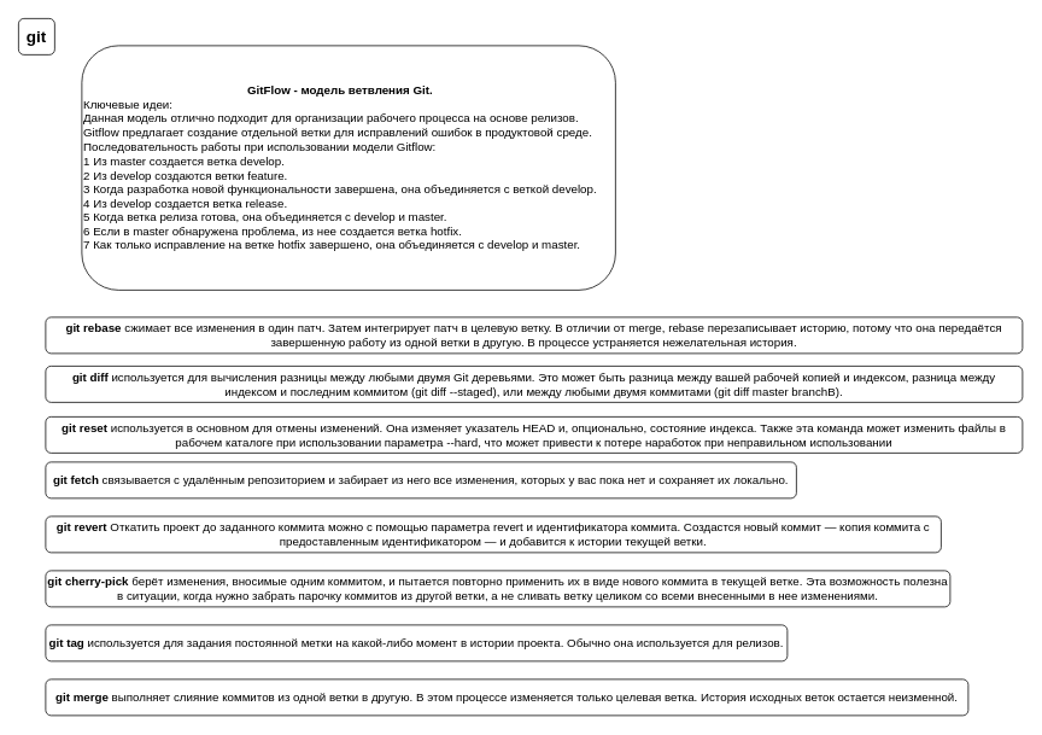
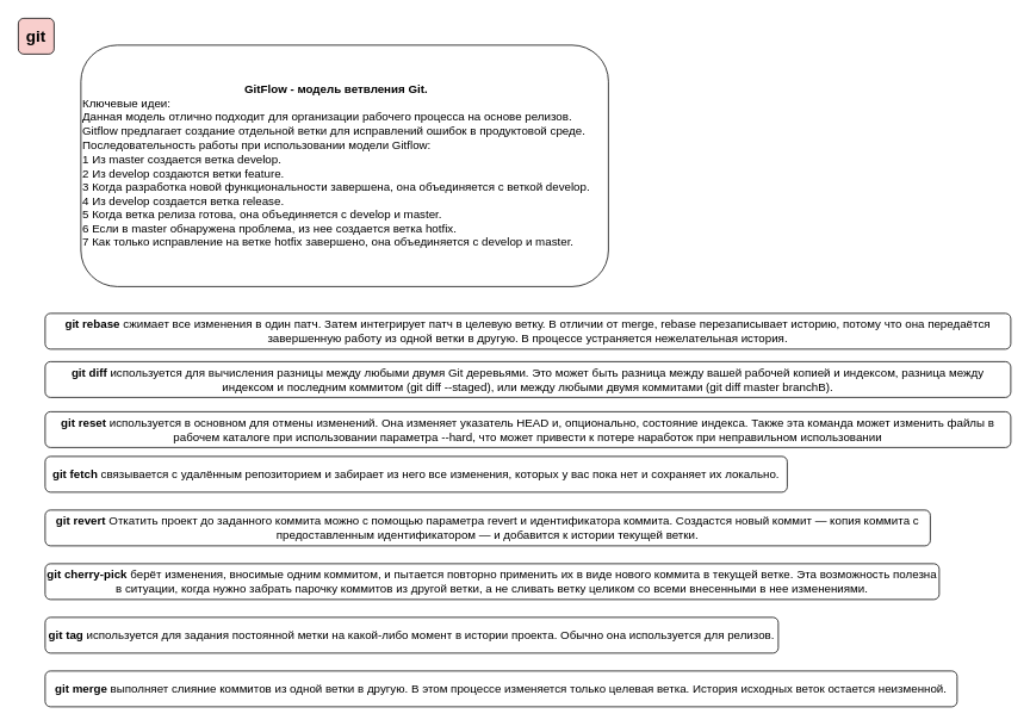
  <mxCell id="0" />
  <mxCell id="1" parent="0" />
- <mxCell id="2" value="git" style="rounded=1;whiteSpace=wrap;html=1;fontStyle=1;fontSize=18;" vertex="1" parent="1"><mxGeometry x="20" y="20" width="40" height="40" as="geometry" /></mxCell>
+ <mxCell id="2" value="git" style="rounded=1;whiteSpace=wrap;html=1;fontStyle=1;fontSize=18;fillColor=#f8cecc;" vertex="1" parent="1"><mxGeometry x="20" y="20" width="40" height="40" as="geometry" /></mxCell>
  <mxCell id="3" value="&lt;div style=&quot;text-align: center;&quot;&gt;&lt;span style=&quot;background-color: initial;&quot;&gt;&lt;b&gt;GitFlow - модель ветвления Git.&lt;/b&gt;&lt;/span&gt;&lt;/div&gt;Ключевые идеи:&lt;br&gt;&#09;&#09;Данная модель отлично подходит для организации рабочего процесса на основе релизов.&lt;br&gt;Gitflow предлагает создание отдельной ветки для исправлений ошибок в продуктовой среде.&lt;br&gt;Последовательность работы при использовании модели Gitflow:&lt;br&gt;&#09;&#09;&#09;1 Из master создается ветка develop.&lt;br&gt;2 Из develop создаются ветки feature.&lt;br&gt;3 Когда разработка новой функциональности завершена, она объединяется с веткой develop.&lt;br&gt;4 Из develop создается ветка release.&lt;br&gt;5 Когда ветка релиза готова, она объединяется с develop и master.&lt;br&gt;6 Если в master обнаружена проблема, из нее создается ветка hotfix.&lt;br&gt;7 Как только исправление на ветке hotfix завершено, она объединяется с develop и master." style="rounded=1;whiteSpace=wrap;html=1;fontSize=13;align=left;" vertex="1" parent="1"><mxGeometry x="90" y="50" width="590" height="270" as="geometry" /></mxCell>
  <mxCell id="4" value="&lt;b&gt;git rebase&amp;nbsp;&lt;/b&gt;сжимает все изменения в один патч. Затем интегрирует патч в целевую ветку. В отличии от merge, rebase перезаписывает историю, потому что она передаётся завершенную работу из одной ветки в другую. В процессе устраняется нежелательная история." style="rounded=1;whiteSpace=wrap;html=1;fontSize=13;align=center;" vertex="1" parent="1"><mxGeometry x="50" y="350" width="1080" height="40" as="geometry" /></mxCell>
  <mxCell id="5" value="&lt;b&gt;git diff&amp;nbsp;&lt;/b&gt;используется для вычисления разницы между любыми двумя Git деревьями. Это может быть разница между вашей рабочей копией и индексом, разница между индексом и последним коммитом (git diff --staged), или между любыми двумя коммитами (git diff master branchB)." style="rounded=1;whiteSpace=wrap;html=1;fontSize=13;" vertex="1" parent="1"><mxGeometry x="50" y="404" width="1080" height="40" as="geometry" /></mxCell>
  <mxCell id="6" value="&lt;b&gt;git reset&amp;nbsp;&lt;/b&gt;используется в основном для отмены изменений. Она изменяет указатель HEAD и, опционально, состояние индекса. Также эта команда может изменить файлы в рабочем каталоге при использовании параметра --hard, что может привести к потере наработок при неправильном использовании" style="rounded=1;whiteSpace=wrap;html=1;fontSize=13;" vertex="1" parent="1"><mxGeometry x="50" y="460" width="1080" height="40" as="geometry" /></mxCell>
  <mxCell id="7" value="&lt;b&gt;git fetch&amp;nbsp;&lt;/b&gt;связывается с удалённым репозиторием и забирает из него все изменения, которых у вас пока нет и сохраняет их локально." style="rounded=1;whiteSpace=wrap;html=1;fontSize=13;" vertex="1" parent="1"><mxGeometry x="50" y="510" width="830" height="40" as="geometry" /></mxCell>
  <mxCell id="8" value="&lt;b&gt;git revert&amp;nbsp;&lt;/b&gt;Откатить проект до заданного коммита можно с помощью параметра revert и идентификатора коммита. Создастся новый коммит — копия коммита с предоставленным идентификатором — и добавится к истории текущей ветки." style="rounded=1;whiteSpace=wrap;html=1;fontSize=13;" vertex="1" parent="1"><mxGeometry x="50" y="570" width="990" height="40" as="geometry" /></mxCell>
  <mxCell id="9" value="&lt;b&gt;git cherry-pick&amp;nbsp;&lt;/b&gt;берёт изменения, вносимые одним коммитом, и пытается повторно применить их в виде нового коммита в текущей ветке. Эта возможность полезна в ситуации, когда нужно забрать парочку коммитов из другой ветки, а не сливать ветку целиком со всеми внесенными в нее изменениями." style="rounded=1;whiteSpace=wrap;html=1;fontSize=13;" vertex="1" parent="1"><mxGeometry x="50" y="630" width="1000" height="40" as="geometry" /></mxCell>
  <mxCell id="10" value="&lt;b&gt;git tag&amp;nbsp;&lt;/b&gt;используется для задания постоянной метки на какой-либо момент в истории проекта. Обычно она используется для релизов." style="rounded=1;whiteSpace=wrap;html=1;fontSize=13;" vertex="1" parent="1"><mxGeometry x="50" y="690" width="820" height="40" as="geometry" /></mxCell>
  <mxCell id="11" value="&lt;b&gt;git merge&amp;nbsp;&lt;/b&gt;выполняет слияние коммитов из одной ветки в другую. В этом процессе изменяется только целевая ветка. История исходных веток остается неизменной." style="rounded=1;whiteSpace=wrap;html=1;fontSize=13;" vertex="1" parent="1"><mxGeometry x="50" y="750" width="1020" height="40" as="geometry" /></mxCell>
